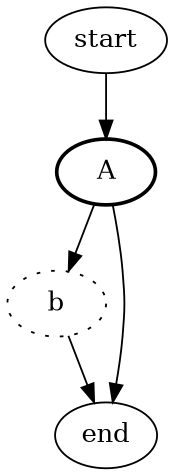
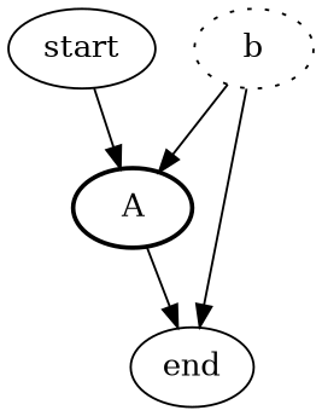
  digraph {
    node [style=solid]
    n1 [label=start]
    n2 [label=A style=bold]
    n3 [label=b style=dotted]
    n4 [label=end]
    n1 -> n2
-   n2 -> n3
+   n3 -> n2
    n2 -> n4
    n3 -> n4
  }
